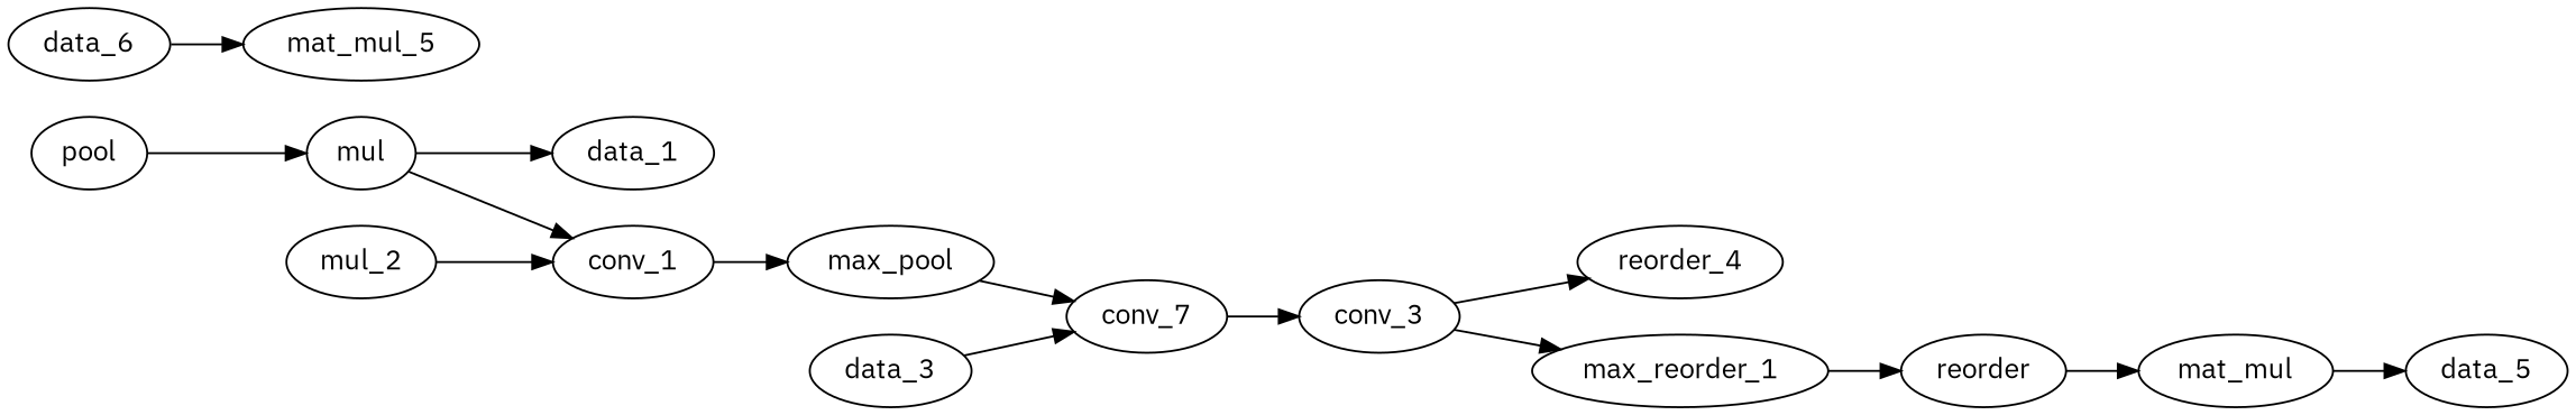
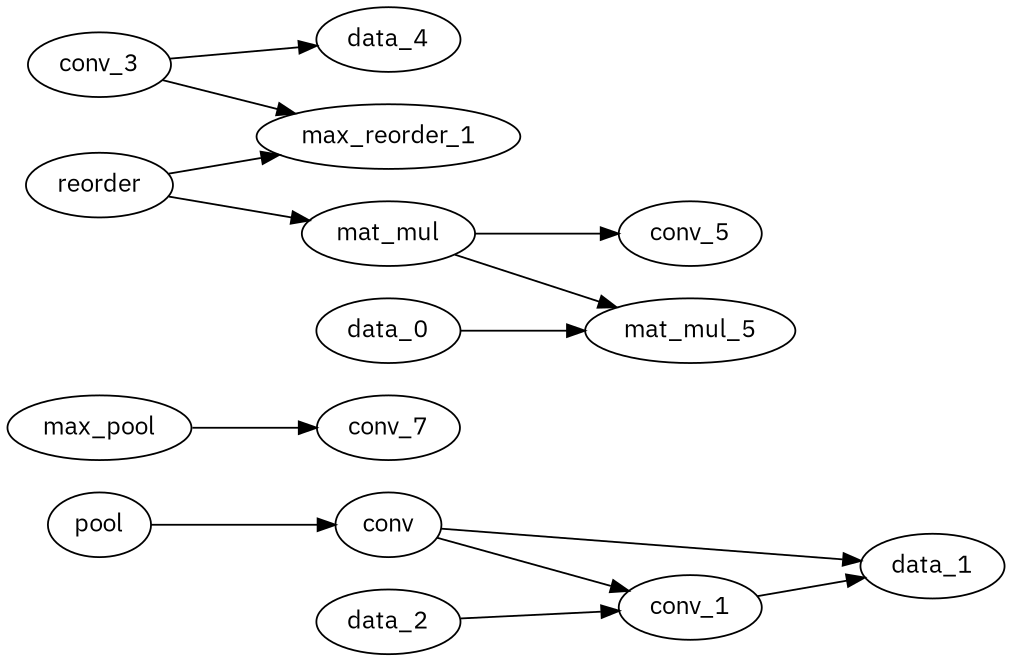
  digraph {
    fontname="IBM Plex Sans"
    rankdir=LR
    node [fontname="IBM Plex Sans"]
    edge [fontname="IBM Plex Sans"]
    n1 [label=pool]
-   n2 [label=mul]
+   n2 [label=conv]
    n3 [label=data_1]
    n4 [label=conv_1]
    n5 [label=max_pool]
-   n6 [label=mul_2]
+   n6 [label=data_2]
    n7 [label=conv_7]
    n8 [label=conv_3]
-   n9 [label=data_3]
-   n10 [label=reorder_4]
+   n10 [label=data_4]
    n11 [label=max_reorder_1]
    n12 [label=reorder]
    n13 [label=mat_mul]
-   n14 [label=data_5]
+   n14 [label=conv_5]
    n15 [label=mat_mul_5]
-   n16 [label=data_6]
+   n16 [label=data_0]
    n1 -> n2
    n2 -> n3
    n2 -> n4
-   n4 -> n5
+   n4 -> n3
    n5 -> n7
    n6 -> n4
-   n7 -> n8
    n8 -> n10
    n8 -> n11
-   n9 -> n7
-   n11 -> n12
+   n12 -> n11
    n12 -> n13
    n13 -> n14
+   n13 -> n15
    n16 -> n15
  }
